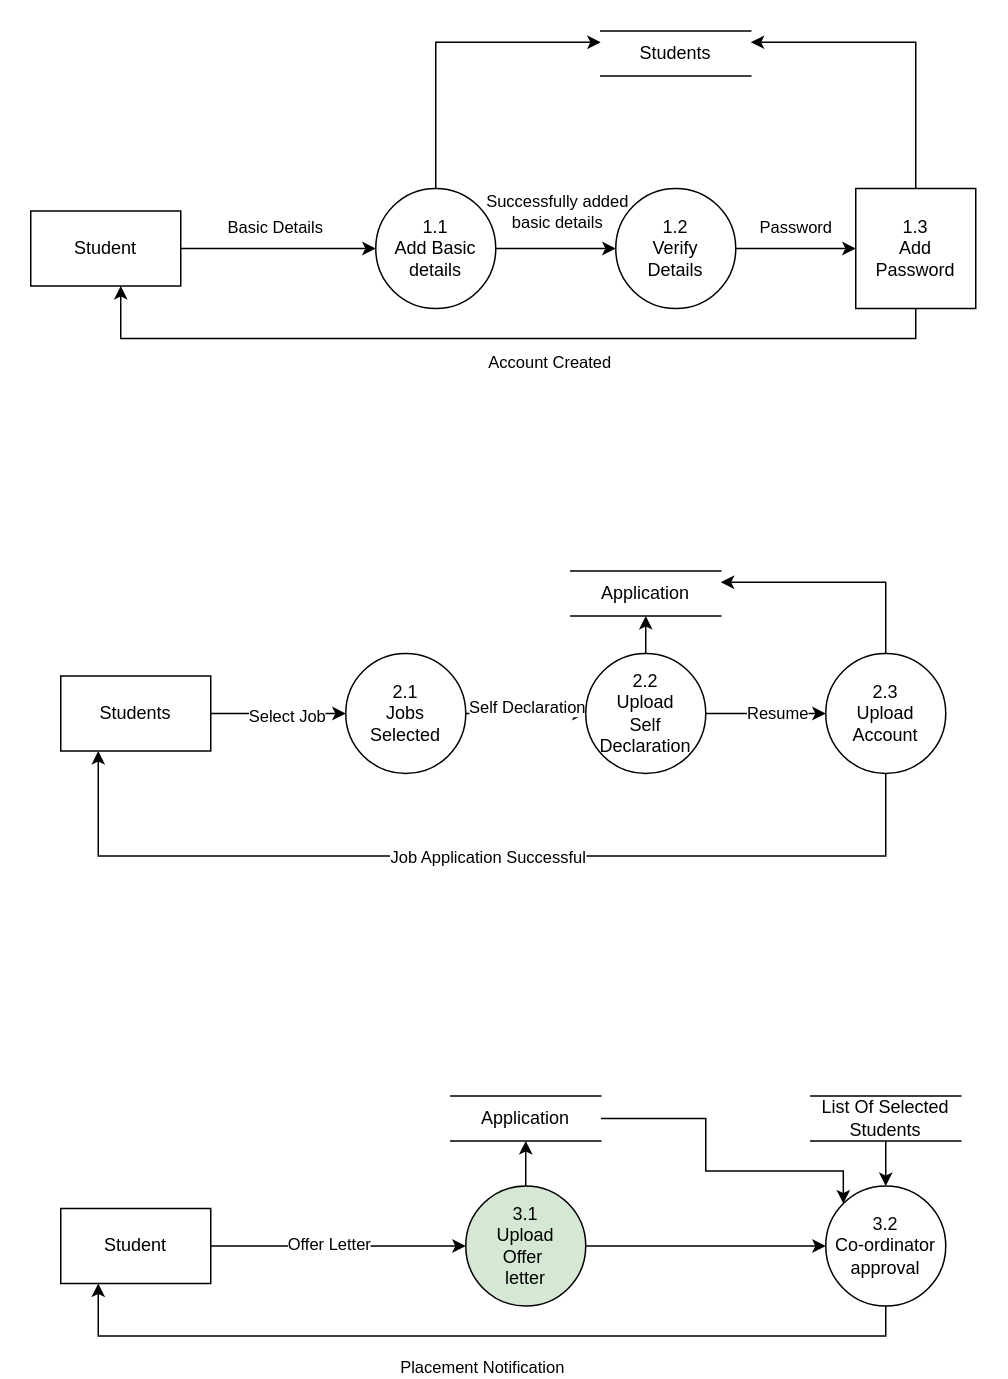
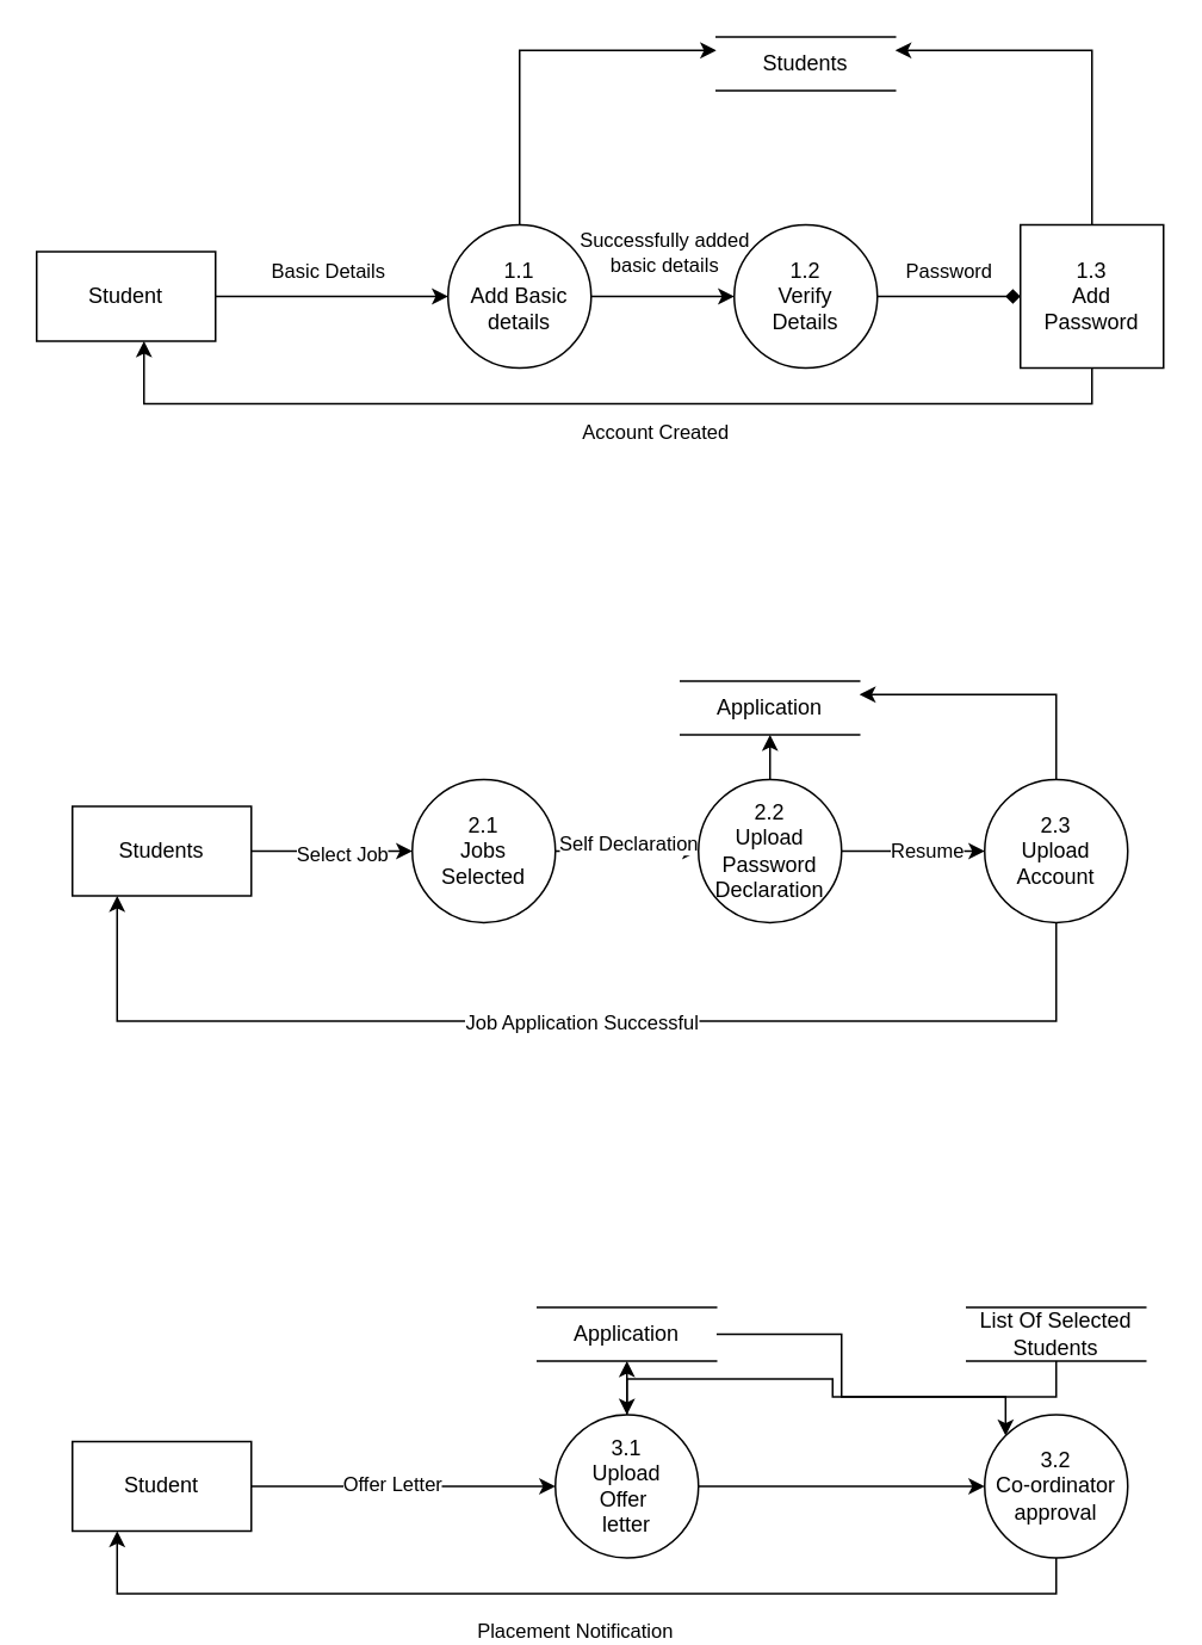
  <mxCell id="0" />
  <mxCell id="1" parent="0" />
  <mxCell id="2" value="" style="edgeStyle=orthogonalEdgeStyle;rounded=0;orthogonalLoop=1;jettySize=auto;html=1;" parent="1" source="4" target="8" edge="1"><mxGeometry relative="1" as="geometry" /></mxCell>
  <mxCell id="3" value="Basic Details" style="edgeLabel;html=1;align=center;verticalAlign=middle;resizable=0;points=[];" parent="2" vertex="1" connectable="0"><mxGeometry x="-0.04" y="1" relative="1" as="geometry"><mxPoint y="-14" as="offset" /></mxGeometry></mxCell>
  <mxCell id="4" value="Student" style="html=1;dashed=0;whiteSpace=wrap;" parent="1" vertex="1"><mxGeometry x="20" y="140" width="100" height="50" as="geometry" /></mxCell>
  <mxCell id="5" value="" style="edgeStyle=orthogonalEdgeStyle;rounded=0;orthogonalLoop=1;jettySize=auto;html=1;" parent="1" source="8" target="11" edge="1"><mxGeometry relative="1" as="geometry" /></mxCell>
  <mxCell id="6" value="Successfully added&lt;div&gt;basic details&lt;/div&gt;" style="edgeLabel;html=1;align=center;verticalAlign=middle;resizable=0;points=[];" parent="5" vertex="1" connectable="0"><mxGeometry x="-0.1" relative="1" as="geometry"><mxPoint x="4" y="-25" as="offset" /></mxGeometry></mxCell>
  <mxCell id="7" style="edgeStyle=orthogonalEdgeStyle;rounded=0;orthogonalLoop=1;jettySize=auto;html=1;exitX=0.5;exitY=0;exitDx=0;exitDy=0;entryX=0;entryY=0.25;entryDx=0;entryDy=0;" parent="1" source="8" target="16" edge="1"><mxGeometry relative="1" as="geometry" /></mxCell>
  <mxCell id="8" value="&lt;div&gt;1.1&lt;/div&gt;Add Basic&lt;br&gt;details" style="ellipse;whiteSpace=wrap;html=1;dashed=0;" parent="1" vertex="1"><mxGeometry x="250" y="125" width="80" height="80" as="geometry" /></mxCell>
- <mxCell id="9" value="" style="edgeStyle=orthogonalEdgeStyle;rounded=0;orthogonalLoop=1;jettySize=auto;html=1;" parent="1" source="11" target="15" edge="1"><mxGeometry relative="1" as="geometry" /></mxCell>
+ <mxCell id="9" value="" style="edgeStyle=orthogonalEdgeStyle;rounded=0;orthogonalLoop=1;jettySize=auto;html=1;endArrow=diamond;" parent="1" source="11" target="15" edge="1"><mxGeometry relative="1" as="geometry" /></mxCell>
  <mxCell id="10" value="Password" style="edgeLabel;html=1;align=center;verticalAlign=middle;resizable=0;points=[];" parent="9" vertex="1" connectable="0"><mxGeometry x="-0.032" y="6" relative="1" as="geometry"><mxPoint y="-9" as="offset" /></mxGeometry></mxCell>
  <mxCell id="11" value="&lt;div&gt;1.2&lt;/div&gt;Verify&lt;br&gt;Details" style="ellipse;whiteSpace=wrap;html=1;dashed=0;" parent="1" vertex="1"><mxGeometry x="410" y="125" width="80" height="80" as="geometry" /></mxCell>
  <mxCell id="12" style="edgeStyle=orthogonalEdgeStyle;rounded=0;orthogonalLoop=1;jettySize=auto;html=1;exitX=0.5;exitY=1;exitDx=0;exitDy=0;" parent="1" source="15" target="4" edge="1"><mxGeometry relative="1" as="geometry"><Array as="points"><mxPoint x="610" y="225" /><mxPoint x="80" y="225" /></Array></mxGeometry></mxCell>
  <mxCell id="13" value="Account Created" style="edgeLabel;html=1;align=center;verticalAlign=middle;resizable=0;points=[];" parent="12" vertex="1" connectable="0"><mxGeometry x="-0.323" y="2" relative="1" as="geometry"><mxPoint x="-67" y="13" as="offset" /></mxGeometry></mxCell>
  <mxCell id="14" style="edgeStyle=orthogonalEdgeStyle;rounded=0;orthogonalLoop=1;jettySize=auto;html=1;exitX=0.5;exitY=0;exitDx=0;exitDy=0;entryX=1;entryY=0.25;entryDx=0;entryDy=0;" parent="1" source="15" target="16" edge="1"><mxGeometry relative="1" as="geometry" /></mxCell>
  <mxCell id="15" value="&lt;div&gt;1.3&lt;/div&gt;Add&lt;br&gt;Password" style="whiteSpace=wrap;html=1;dashed=0;rounded=0;" parent="1" vertex="1"><mxGeometry x="570" y="125" width="80" height="80" as="geometry" /></mxCell>
  <mxCell id="16" value="Students" style="html=1;dashed=0;whiteSpace=wrap;shape=partialRectangle;right=0;left=0;" parent="1" vertex="1"><mxGeometry x="400" y="20" width="100" height="30" as="geometry" /></mxCell>
  <mxCell id="17" value="" style="edgeStyle=orthogonalEdgeStyle;rounded=0;orthogonalLoop=1;jettySize=auto;html=1;" parent="1" source="19" target="22" edge="1"><mxGeometry relative="1" as="geometry" /></mxCell>
  <mxCell id="18" value="Select Job" style="edgeLabel;html=1;align=center;verticalAlign=middle;resizable=0;points=[];" parent="17" vertex="1" connectable="0"><mxGeometry x="0.102" y="-1" relative="1" as="geometry"><mxPoint as="offset" /></mxGeometry></mxCell>
  <mxCell id="19" value="Students" style="html=1;dashed=0;whiteSpace=wrap;" parent="1" vertex="1"><mxGeometry x="40" y="450" width="100" height="50" as="geometry" /></mxCell>
  <mxCell id="20" value="" style="edgeStyle=orthogonalEdgeStyle;rounded=0;orthogonalLoop=1;jettySize=auto;html=1;" parent="1" source="22" target="26" edge="1"><mxGeometry relative="1" as="geometry" /></mxCell>
  <mxCell id="21" value="Self Declaration" style="edgeLabel;html=1;align=center;verticalAlign=middle;resizable=0;points=[];" parent="20" vertex="1" connectable="0"><mxGeometry x="-0.011" y="5" relative="1" as="geometry"><mxPoint as="offset" /></mxGeometry></mxCell>
  <mxCell id="22" value="&lt;div&gt;2.1&lt;/div&gt;Jobs&lt;br&gt;Selected" style="ellipse;whiteSpace=wrap;html=1;dashed=0;" parent="1" vertex="1"><mxGeometry x="230" y="435" width="80" height="80" as="geometry" /></mxCell>
  <mxCell id="23" value="" style="edgeStyle=orthogonalEdgeStyle;rounded=0;orthogonalLoop=1;jettySize=auto;html=1;" parent="1" source="26" target="30" edge="1"><mxGeometry relative="1" as="geometry" /></mxCell>
  <mxCell id="24" value="Resume" style="edgeLabel;html=1;align=center;verticalAlign=middle;resizable=0;points=[];" parent="23" vertex="1" connectable="0"><mxGeometry x="0.168" y="1" relative="1" as="geometry"><mxPoint as="offset" /></mxGeometry></mxCell>
  <mxCell id="25" style="edgeStyle=orthogonalEdgeStyle;rounded=0;orthogonalLoop=1;jettySize=auto;html=1;exitX=0.5;exitY=0;exitDx=0;exitDy=0;entryX=0.5;entryY=1;entryDx=0;entryDy=0;" parent="1" source="26" target="31" edge="1"><mxGeometry relative="1" as="geometry" /></mxCell>
- <mxCell id="26" value="&lt;div&gt;2.2&lt;/div&gt;Upload&lt;br&gt;Self Declaration" style="ellipse;whiteSpace=wrap;html=1;dashed=0;" parent="1" vertex="1"><mxGeometry x="390" y="435" width="80" height="80" as="geometry" /></mxCell>
+ <mxCell id="26" value="&lt;div&gt;2.2&lt;/div&gt;Upload&lt;br&gt;Password Declaration" style="ellipse;whiteSpace=wrap;html=1;dashed=0;" parent="1" vertex="1"><mxGeometry x="390" y="435" width="80" height="80" as="geometry" /></mxCell>
  <mxCell id="27" style="edgeStyle=orthogonalEdgeStyle;rounded=0;orthogonalLoop=1;jettySize=auto;html=1;exitX=0.5;exitY=1;exitDx=0;exitDy=0;entryX=0.25;entryY=1;entryDx=0;entryDy=0;" parent="1" source="30" target="19" edge="1"><mxGeometry relative="1" as="geometry"><Array as="points"><mxPoint x="590" y="570" /><mxPoint x="65" y="570" /></Array></mxGeometry></mxCell>
  <mxCell id="28" value="Job Application Successful" style="edgeLabel;html=1;align=center;verticalAlign=middle;resizable=0;points=[];" parent="27" vertex="1" connectable="0"><mxGeometry x="-0.012" relative="1" as="geometry"><mxPoint as="offset" /></mxGeometry></mxCell>
  <mxCell id="29" style="edgeStyle=orthogonalEdgeStyle;rounded=0;orthogonalLoop=1;jettySize=auto;html=1;exitX=0.5;exitY=0;exitDx=0;exitDy=0;entryX=1;entryY=0.25;entryDx=0;entryDy=0;" parent="1" source="30" target="31" edge="1"><mxGeometry relative="1" as="geometry" /></mxCell>
  <mxCell id="30" value="&lt;div&gt;2.3&lt;/div&gt;Upload Account" style="ellipse;whiteSpace=wrap;html=1;dashed=0;" parent="1" vertex="1"><mxGeometry x="550" y="435" width="80" height="80" as="geometry" /></mxCell>
  <mxCell id="31" value="Application" style="html=1;dashed=0;whiteSpace=wrap;shape=partialRectangle;right=0;left=0;" parent="1" vertex="1"><mxGeometry x="380" y="380" width="100" height="30" as="geometry" /></mxCell>
  <mxCell id="32" value="" style="edgeStyle=orthogonalEdgeStyle;rounded=0;orthogonalLoop=1;jettySize=auto;html=1;" parent="1" source="34" target="37" edge="1"><mxGeometry relative="1" as="geometry" /></mxCell>
  <mxCell id="33" value="Offer Letter" style="edgeLabel;html=1;align=center;verticalAlign=middle;resizable=0;points=[];" parent="32" vertex="1" connectable="0"><mxGeometry x="-0.081" y="2" relative="1" as="geometry"><mxPoint as="offset" /></mxGeometry></mxCell>
  <mxCell id="34" value="Student" style="html=1;dashed=0;whiteSpace=wrap;" parent="1" vertex="1"><mxGeometry x="40" y="805" width="100" height="50" as="geometry" /></mxCell>
  <mxCell id="35" value="" style="edgeStyle=orthogonalEdgeStyle;rounded=0;orthogonalLoop=1;jettySize=auto;html=1;" parent="1" source="37" target="40" edge="1"><mxGeometry relative="1" as="geometry" /></mxCell>
  <mxCell id="36" style="edgeStyle=orthogonalEdgeStyle;rounded=0;orthogonalLoop=1;jettySize=auto;html=1;exitX=0.5;exitY=0;exitDx=0;exitDy=0;entryX=0.5;entryY=1;entryDx=0;entryDy=0;" parent="1" source="37" target="42" edge="1"><mxGeometry relative="1" as="geometry" /></mxCell>
- <mxCell id="37" value="&lt;div&gt;3.1&lt;/div&gt;Upload&lt;br&gt;Offer&amp;nbsp;&lt;br&gt;letter" style="ellipse;whiteSpace=wrap;html=1;dashed=0;fillColor=#d5e8d4;" parent="1" vertex="1"><mxGeometry x="310" y="790" width="80" height="80" as="geometry" /></mxCell>
+ <mxCell id="37" value="&lt;div&gt;3.1&lt;/div&gt;Upload&lt;br&gt;Offer&amp;nbsp;&lt;br&gt;letter" style="ellipse;whiteSpace=wrap;html=1;dashed=0;" parent="1" vertex="1"><mxGeometry x="310" y="790" width="80" height="80" as="geometry" /></mxCell>
  <mxCell id="38" style="edgeStyle=orthogonalEdgeStyle;rounded=0;orthogonalLoop=1;jettySize=auto;html=1;exitX=0.5;exitY=1;exitDx=0;exitDy=0;entryX=0.25;entryY=1;entryDx=0;entryDy=0;" parent="1" source="40" target="34" edge="1"><mxGeometry relative="1" as="geometry" /></mxCell>
  <mxCell id="39" value="Placement Notification" style="edgeLabel;html=1;align=center;verticalAlign=middle;resizable=0;points=[];" parent="38" vertex="1" connectable="0"><mxGeometry x="0.056" y="-2" relative="1" as="geometry"><mxPoint x="16" y="22" as="offset" /></mxGeometry></mxCell>
  <mxCell id="40" value="&lt;div&gt;3.2&lt;/div&gt;Co-ordinator&lt;br&gt;approval" style="ellipse;whiteSpace=wrap;html=1;dashed=0;" parent="1" vertex="1"><mxGeometry x="550" y="790" width="80" height="80" as="geometry" /></mxCell>
  <mxCell id="41" style="edgeStyle=orthogonalEdgeStyle;rounded=0;orthogonalLoop=1;jettySize=auto;html=1;exitX=1;exitY=0.5;exitDx=0;exitDy=0;entryX=0;entryY=0;entryDx=0;entryDy=0;" parent="1" source="42" target="40" edge="1"><mxGeometry relative="1" as="geometry"><Array as="points"><mxPoint x="470" y="745" /><mxPoint x="470" y="780" /><mxPoint x="562" y="780" /></Array></mxGeometry></mxCell>
  <mxCell id="42" value="Application" style="html=1;dashed=0;whiteSpace=wrap;shape=partialRectangle;right=0;left=0;" parent="1" vertex="1"><mxGeometry x="300" y="730" width="100" height="30" as="geometry" /></mxCell>
- <mxCell id="43" style="edgeStyle=orthogonalEdgeStyle;rounded=0;orthogonalLoop=1;jettySize=auto;html=1;exitX=0.5;exitY=1;exitDx=0;exitDy=0;" parent="1" source="44" target="40" edge="1"><mxGeometry relative="1" as="geometry" /></mxCell>
+ <mxCell id="43" style="edgeStyle=orthogonalEdgeStyle;rounded=0;orthogonalLoop=1;jettySize=auto;html=1;exitX=0.5;exitY=1;exitDx=0;exitDy=0;" parent="1" source="44" target="37" edge="1"><mxGeometry relative="1" as="geometry" /></mxCell>
  <mxCell id="44" value="List Of Selected Students" style="html=1;dashed=0;whiteSpace=wrap;shape=partialRectangle;right=0;left=0;" parent="1" vertex="1"><mxGeometry x="540" y="730" width="100" height="30" as="geometry" /></mxCell>
